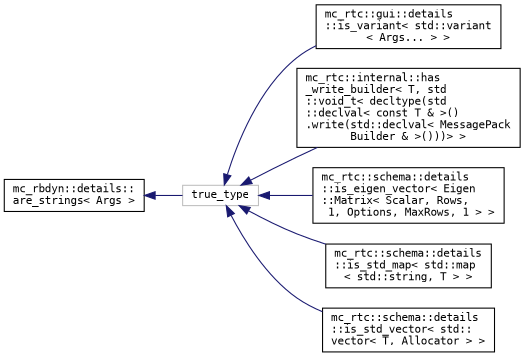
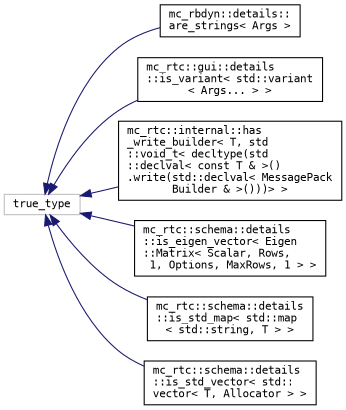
  digraph {
    rankdir=LR
    fontname="DejaVu Sans Mono"
    node [color=black fillcolor=white fontname="DejaVu Sans Mono" fontsize=10 shape=record style=filled]
    edge [color=midnightblue dir=back fontname="DejaVu Sans Mono" fontsize=10 labelfontname=Helvetica labelfontsize=10 style=solid]
    n1 [color=grey75 height=0.2 label=true_type width=0.4]
    n2 [height=0.2 label="mc_rbdyn::details::\lare_strings\< Args \>" width=0.4]
    n3 [height=0.2 label="mc_rtc::gui::details\l::is_variant\< std::variant\l\< Args... \> \>" width=0.4]
    n4 [height=0.2 label="mc_rtc::internal::has\l_write_builder\< T, std\l::void_t\< decltype(std\l::declval\< const T & \>()\l.write(std::declval\< MessagePack\lBuilder & \>()))\> \>" width=0.4]
    n5 [height=0.2 label="mc_rtc::schema::details\l::is_eigen_vector\< Eigen\l::Matrix\< Scalar, Rows,\l 1, Options, MaxRows, 1 \> \>" width=0.4]
    n6 [height=0.2 label="mc_rtc::schema::details\l::is_std_map\< std::map\l\< std::string, T \> \>" width=0.4]
    n7 [height=0.2 label="mc_rtc::schema::details\l::is_std_vector\< std::\lvector\< T, Allocator \> \>" width=0.4]
-   n2 -> n1
+   n1 -> n2
    n1 -> n3
    n1 -> n4
    n1 -> n5
    n1 -> n6
    n1 -> n7
  }
